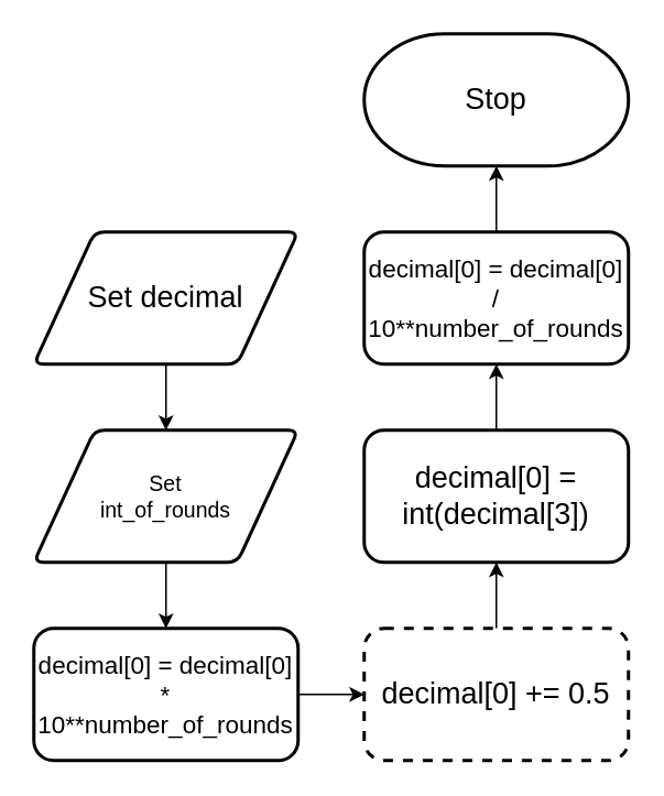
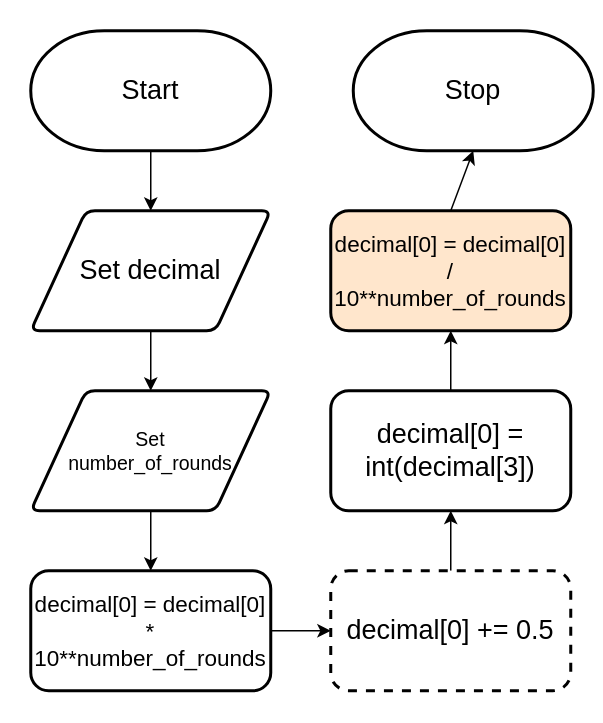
  <mxCell id="0" />
  <mxCell id="1" parent="0" />
- <mxCell id="4" value="&lt;font style=&quot;font-size: 18px&quot;&gt;Stop&lt;/font&gt;" style="strokeWidth=2;html=1;shape=mxgraph.flowchart.terminator;whiteSpace=wrap;" parent="1" vertex="1"><mxGeometry x="220" width="160" height="80" as="geometry" y="20" /></mxCell>
+ <mxCell id="2" style="edgeStyle=orthogonalEdgeStyle;rounded=0;html=1;entryX=0.5;entryY=0;entryDx=0;entryDy=0;fontSize=15;" parent="1" source="3" target="6" edge="1"><mxGeometry relative="1" as="geometry" /></mxCell>
+ <mxCell id="3" value="&lt;font style=&quot;font-size: 18px&quot;&gt;Start&lt;/font&gt;" style="strokeWidth=2;html=1;shape=mxgraph.flowchart.terminator;whiteSpace=wrap;" parent="1" vertex="1"><mxGeometry x="20" width="160" height="80" as="geometry" y="20" /></mxCell>
+ <mxCell id="4" value="&lt;font style=&quot;font-size: 18px&quot;&gt;Stop&lt;/font&gt;" style="strokeWidth=2;html=1;shape=mxgraph.flowchart.terminator;whiteSpace=wrap;" parent="1" vertex="1"><mxGeometry x="235" y="20" width="160" height="80" as="geometry" /></mxCell>
  <mxCell id="5" style="edgeStyle=none;html=1;entryX=0.5;entryY=0;entryDx=0;entryDy=0;fontSize=18;" parent="1" source="6" edge="1"><mxGeometry relative="1" as="geometry"><mxPoint x="100" y="260" as="targetPoint" /></mxGeometry></mxCell>
  <mxCell id="6" value="Set decimal" style="shape=parallelogram;html=1;strokeWidth=2;perimeter=parallelogramPerimeter;whiteSpace=wrap;rounded=1;arcSize=12;size=0.23;fontSize=18;" parent="1" vertex="1"><mxGeometry x="20" y="140" width="160" height="80" as="geometry" /></mxCell>
  <mxCell id="7" style="edgeStyle=none;html=1;entryX=0.5;entryY=0;entryDx=0;entryDy=0;fontSize=15;" parent="1" edge="1"><mxGeometry relative="1" as="geometry"><mxPoint x="100" y="380" as="targetPoint" /><mxPoint x="100" y="340" as="sourcePoint" /></mxGeometry></mxCell>
  <mxCell id="8" style="edgeStyle=none;html=1;entryX=0.5;entryY=1;entryDx=0;entryDy=0;entryPerimeter=0;" parent="1" target="4" edge="1"><mxGeometry relative="1" as="geometry"><mxPoint x="300" y="110" as="targetPoint" /><mxPoint x="300" y="140" as="sourcePoint" /></mxGeometry></mxCell>
  <mxCell id="9" style="edgeStyle=none;html=1;entryX=0;entryY=0.5;entryDx=0;entryDy=0;fontSize=18;" parent="1" source="10" target="12" edge="1"><mxGeometry relative="1" as="geometry" /></mxCell>
  <mxCell id="10" value="decimal[0] = decimal[0] * 10**number_of_rounds" style="rounded=1;whiteSpace=wrap;html=1;fontSize=15;strokeWidth=2;" parent="1" vertex="1"><mxGeometry x="20" y="380" width="160" height="80" as="geometry" /></mxCell>
  <mxCell id="11" style="edgeStyle=none;html=1;entryX=0.5;entryY=1;entryDx=0;entryDy=0;fontSize=15;" edge="1" parent="1" source="12" target="15"><mxGeometry relative="1" as="geometry" /></mxCell>
  <mxCell id="12" value="decimal[0] += 0.5" style="rounded=1;whiteSpace=wrap;html=1;fontSize=18;strokeWidth=2;dashed=1;" parent="1" vertex="1"><mxGeometry x="220" y="380" width="160" height="80" as="geometry" /></mxCell>
- <mxCell id="13" value="Set&lt;br style=&quot;font-size: 13px;&quot;&gt;int_of_rounds" style="shape=parallelogram;html=1;strokeWidth=2;perimeter=parallelogramPerimeter;whiteSpace=wrap;rounded=1;arcSize=12;size=0.23;fontSize=13;" vertex="1" parent="1"><mxGeometry x="20" y="260" width="160" height="80" as="geometry" /></mxCell>
+ <mxCell id="13" value="Set&lt;br style=&quot;font-size: 13px;&quot;&gt;number_of_rounds" style="shape=parallelogram;html=1;strokeWidth=2;perimeter=parallelogramPerimeter;whiteSpace=wrap;rounded=1;arcSize=12;size=0.23;fontSize=13;" vertex="1" parent="1"><mxGeometry x="20" y="260" width="160" height="80" as="geometry" /></mxCell>
  <mxCell id="14" style="edgeStyle=none;html=1;entryX=0.5;entryY=1;entryDx=0;entryDy=0;fontSize=15;" edge="1" parent="1" source="15" target="16"><mxGeometry relative="1" as="geometry" /></mxCell>
  <mxCell id="15" value="decimal[0] = int(decimal[3])" style="rounded=1;whiteSpace=wrap;html=1;fontSize=18;strokeWidth=2;" vertex="1" parent="1"><mxGeometry x="220" y="260" width="160" height="80" as="geometry" /></mxCell>
- <mxCell id="16" value="decimal[0] = decimal[0] / 10**number_of_rounds" style="rounded=1;whiteSpace=wrap;html=1;fontSize=15;strokeWidth=2;" vertex="1" parent="1"><mxGeometry x="220" y="140" width="160" height="80" as="geometry" /></mxCell>
+ <mxCell id="16" value="decimal[0] = decimal[0] / 10**number_of_rounds" style="rounded=1;whiteSpace=wrap;html=1;fontSize=15;strokeWidth=2;fillColor=#ffe6cc;" vertex="1" parent="1"><mxGeometry x="220" y="140" width="160" height="80" as="geometry" /></mxCell>
